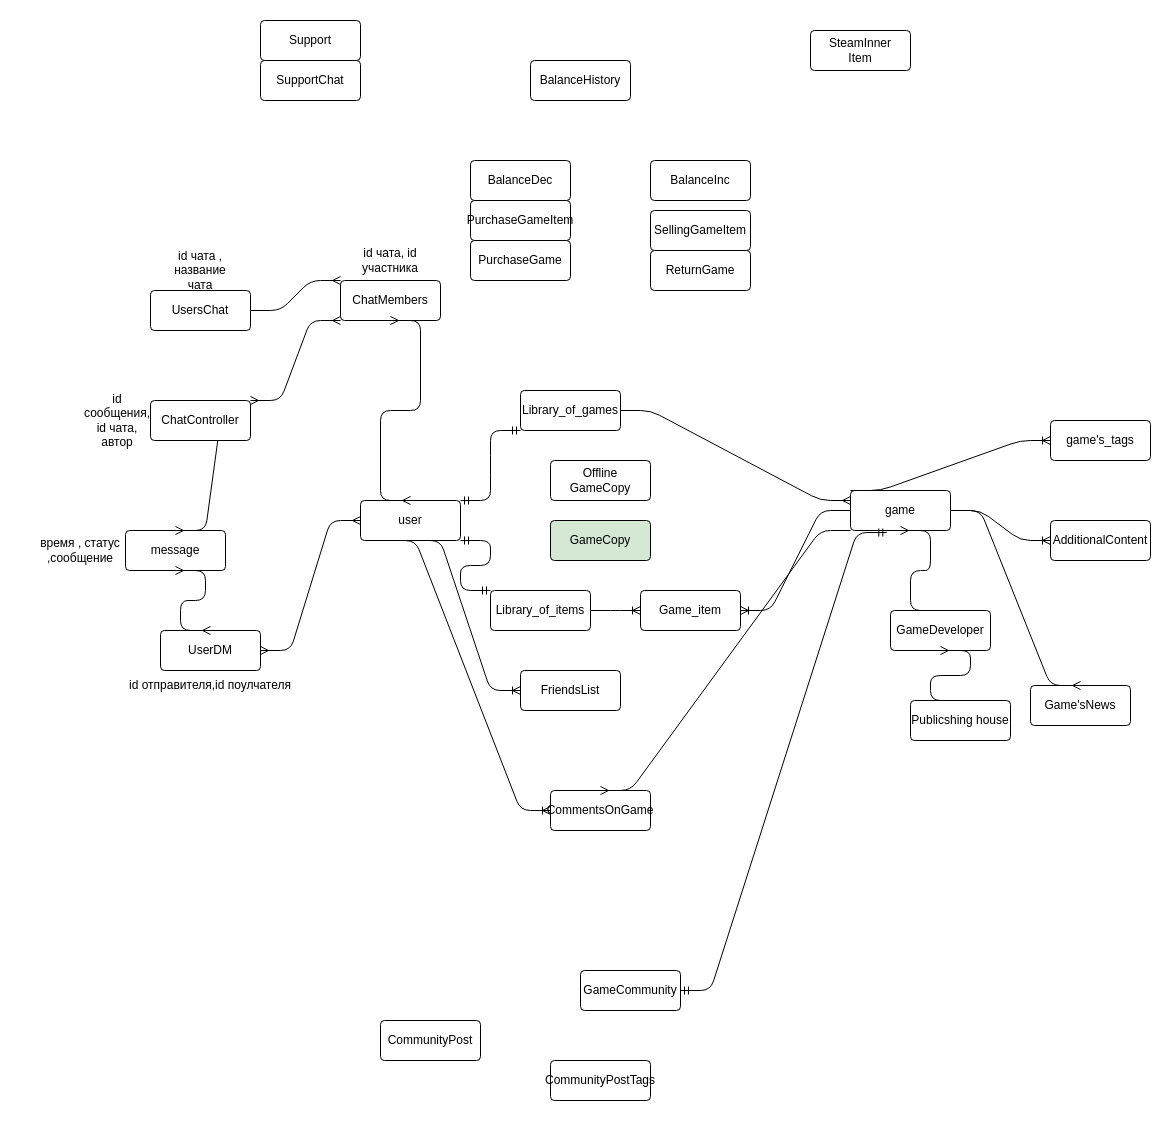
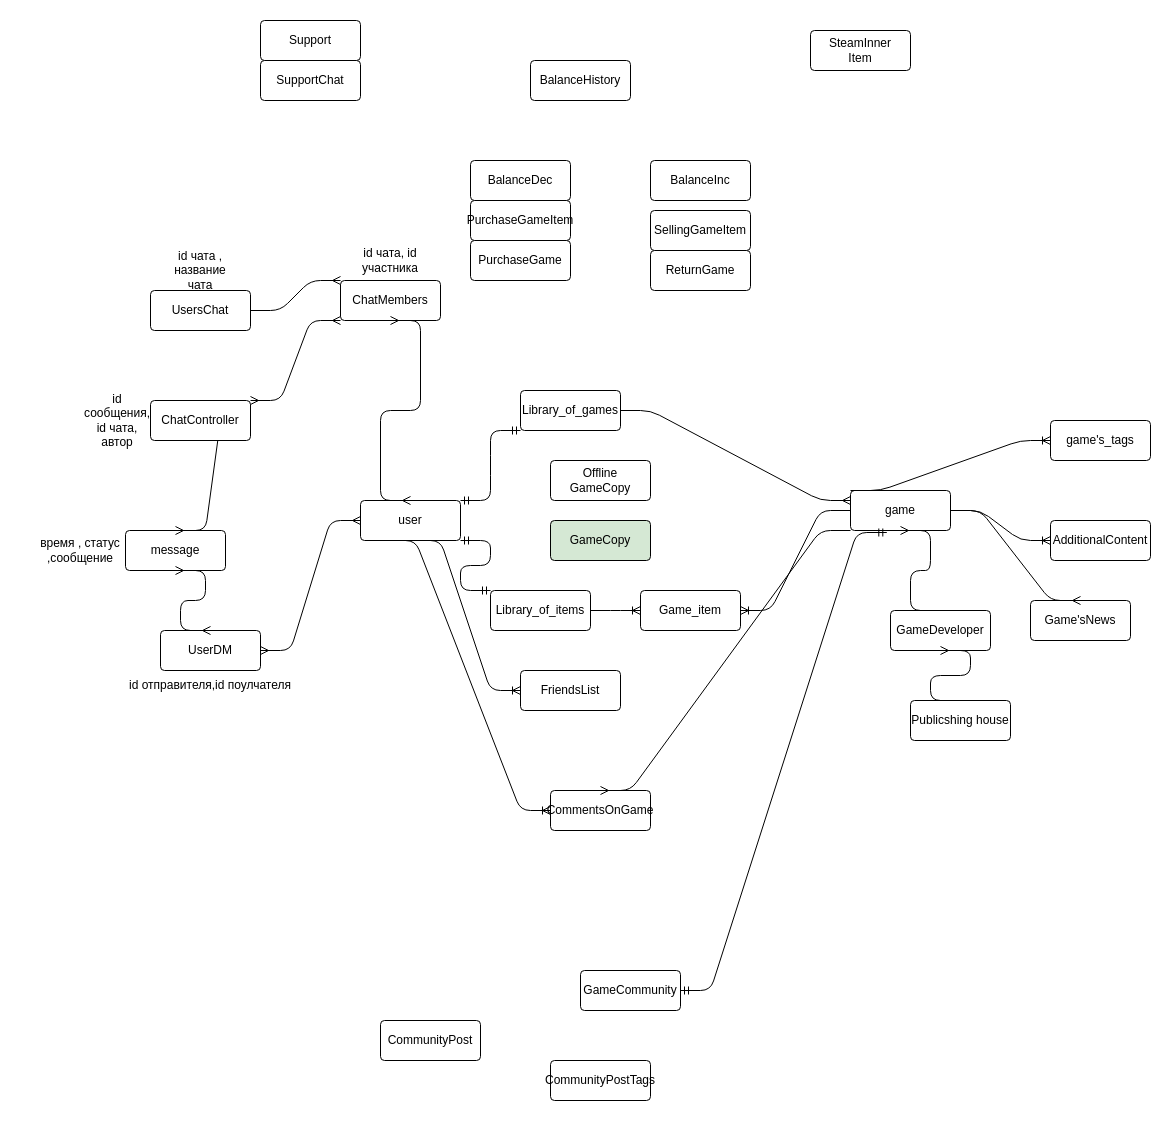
  <mxCell id="0" />
  <mxCell id="1" parent="0" />
  <mxCell id="2" value="user" style="rounded=1;arcSize=10;whiteSpace=wrap;html=1;align=center;" vertex="1" parent="1"><mxGeometry x="360" y="500" width="100" height="40" as="geometry" /></mxCell>
  <mxCell id="3" value="game&lt;br&gt;" style="rounded=1;arcSize=10;whiteSpace=wrap;html=1;align=center;" vertex="1" parent="1"><mxGeometry x="850" y="490" width="100" height="40" as="geometry" /></mxCell>
  <mxCell id="4" value="Game_item&lt;br&gt;" style="rounded=1;arcSize=10;whiteSpace=wrap;html=1;align=center;" vertex="1" parent="1"><mxGeometry x="640" y="590" width="100" height="40" as="geometry" /></mxCell>
  <mxCell id="5" value="Library_of_games&lt;br&gt;" style="rounded=1;arcSize=10;whiteSpace=wrap;html=1;align=center;" vertex="1" parent="1"><mxGeometry x="520" y="390" width="100" height="40" as="geometry" /></mxCell>
  <mxCell id="6" value="Library_of_items" style="rounded=1;arcSize=10;whiteSpace=wrap;html=1;align=center;" vertex="1" parent="1"><mxGeometry x="490" y="590" width="100" height="40" as="geometry" /></mxCell>
  <mxCell id="7" value="Support&lt;br&gt;" style="rounded=1;arcSize=10;whiteSpace=wrap;html=1;align=center;" vertex="1" parent="1"><mxGeometry x="260" y="20" width="100" height="40" as="geometry" /></mxCell>
  <mxCell id="8" value="SteamInner&lt;br&gt;Item" style="rounded=1;arcSize=10;whiteSpace=wrap;html=1;align=center;" vertex="1" parent="1"><mxGeometry x="810" y="30" width="100" height="40" as="geometry" /></mxCell>
  <mxCell id="9" value="GameCommunity" style="rounded=1;arcSize=10;whiteSpace=wrap;html=1;align=center;" vertex="1" parent="1"><mxGeometry x="580" y="970" width="100" height="40" as="geometry" /></mxCell>
  <mxCell id="10" value="FriendsList&lt;br&gt;" style="rounded=1;arcSize=10;whiteSpace=wrap;html=1;align=center;" vertex="1" parent="1"><mxGeometry x="520" y="670" width="100" height="40" as="geometry" /></mxCell>
  <mxCell id="11" value="SupportChat&lt;br&gt;" style="rounded=1;arcSize=10;whiteSpace=wrap;html=1;align=center;" vertex="1" parent="1"><mxGeometry x="260" y="60" width="100" height="40" as="geometry" /></mxCell>
  <mxCell id="12" value="UserDM" style="rounded=1;arcSize=10;whiteSpace=wrap;html=1;align=center;" vertex="1" parent="1"><mxGeometry x="160" y="630" width="100" height="40" as="geometry" /></mxCell>
  <mxCell id="13" value="UsersChat&lt;br&gt;" style="rounded=1;arcSize=10;whiteSpace=wrap;html=1;align=center;" vertex="1" parent="1"><mxGeometry x="150" y="290" width="100" height="40" as="geometry" /></mxCell>
  <mxCell id="14" value="CommentsOnGame&lt;br&gt;" style="rounded=1;arcSize=10;whiteSpace=wrap;html=1;align=center;" vertex="1" parent="1"><mxGeometry x="550" y="790" width="100" height="40" as="geometry" /></mxCell>
- <mxCell id="15" value="Game'sNews" style="rounded=1;arcSize=10;whiteSpace=wrap;html=1;align=center;" vertex="1" parent="1"><mxGeometry x="1030" y="685" width="100" height="40" as="geometry" /></mxCell>
+ <mxCell id="15" value="Game'sNews" style="rounded=1;arcSize=10;whiteSpace=wrap;html=1;align=center;" vertex="1" parent="1"><mxGeometry x="1030" y="600" width="100" height="40" as="geometry" /></mxCell>
  <mxCell id="16" value="AdditionalContent" style="rounded=1;arcSize=10;whiteSpace=wrap;html=1;align=center;" vertex="1" parent="1"><mxGeometry x="1050" y="520" width="100" height="40" as="geometry" /></mxCell>
  <mxCell id="17" value="CommunityPost" style="rounded=1;arcSize=10;whiteSpace=wrap;html=1;align=center;" vertex="1" parent="1"><mxGeometry x="380" y="1020" width="100" height="40" as="geometry" /></mxCell>
  <mxCell id="18" value="CommunityPostTags&lt;br&gt;" style="rounded=1;arcSize=10;whiteSpace=wrap;html=1;align=center;" vertex="1" parent="1"><mxGeometry x="550" y="1060" width="100" height="40" as="geometry" /></mxCell>
  <mxCell id="19" value="GameCopy" style="rounded=1;arcSize=10;whiteSpace=wrap;html=1;align=center;fillColor=#d5e8d4;" vertex="1" parent="1"><mxGeometry x="550" y="520" width="100" height="40" as="geometry" /></mxCell>
  <mxCell id="20" value="Offline&lt;br&gt;GameCopy" style="rounded=1;arcSize=10;whiteSpace=wrap;html=1;align=center;" vertex="1" parent="1"><mxGeometry x="550" y="460" width="100" height="40" as="geometry" /></mxCell>
  <mxCell id="21" value="PurchaseGameItem" style="rounded=1;arcSize=10;whiteSpace=wrap;html=1;align=center;" vertex="1" parent="1"><mxGeometry x="470" y="200" width="100" height="40" as="geometry" /></mxCell>
  <mxCell id="22" value="PurchaseGame&lt;br&gt;" style="rounded=1;arcSize=10;whiteSpace=wrap;html=1;align=center;" vertex="1" parent="1"><mxGeometry x="470" y="240" width="100" height="40" as="geometry" /></mxCell>
  <mxCell id="23" value="BalanceDec" style="rounded=1;arcSize=10;whiteSpace=wrap;html=1;align=center;" vertex="1" parent="1"><mxGeometry x="470" y="160" width="100" height="40" as="geometry" /></mxCell>
  <mxCell id="24" value="BalanceInc" style="rounded=1;arcSize=10;whiteSpace=wrap;html=1;align=center;" vertex="1" parent="1"><mxGeometry x="650" y="160" width="100" height="40" as="geometry" /></mxCell>
  <mxCell id="25" value="SellingGameItem" style="rounded=1;arcSize=10;whiteSpace=wrap;html=1;align=center;" vertex="1" parent="1"><mxGeometry x="650" y="210" width="100" height="40" as="geometry" /></mxCell>
  <mxCell id="26" value="ReturnGame&lt;br&gt;" style="rounded=1;arcSize=10;whiteSpace=wrap;html=1;align=center;" vertex="1" parent="1"><mxGeometry x="650" y="250" width="100" height="40" as="geometry" /></mxCell>
  <mxCell id="27" value="GameDeveloper&lt;br&gt;" style="rounded=1;arcSize=10;whiteSpace=wrap;html=1;align=center;" vertex="1" parent="1"><mxGeometry x="890" y="610" width="100" height="40" as="geometry" /></mxCell>
  <mxCell id="28" value="Publicshing house" style="rounded=1;arcSize=10;whiteSpace=wrap;html=1;align=center;" vertex="1" parent="1"><mxGeometry x="910" y="700" width="100" height="40" as="geometry" /></mxCell>
  <mxCell id="29" value="BalanceHistory" style="rounded=1;arcSize=10;whiteSpace=wrap;html=1;align=center;" vertex="1" parent="1"><mxGeometry x="530" y="60" width="100" height="40" as="geometry" /></mxCell>
  <mxCell id="30" value="" style="edgeStyle=entityRelationEdgeStyle;fontSize=12;html=1;endArrow=ERoneToMany;exitX=0.5;exitY=1;exitDx=0;exitDy=0;" edge="1" parent="1" source="2" target="10"><mxGeometry width="100" height="100" relative="1" as="geometry"><mxPoint x="260" y="660" as="sourcePoint" /><mxPoint x="360" y="560" as="targetPoint" /></mxGeometry></mxCell>
  <mxCell id="31" value="message&lt;br&gt;" style="rounded=1;arcSize=10;whiteSpace=wrap;html=1;align=center;" vertex="1" parent="1"><mxGeometry x="125" y="530" width="100" height="40" as="geometry" /></mxCell>
  <mxCell id="32" value="время , статус ,сообщение" style="text;html=1;strokeColor=none;fillColor=none;align=center;verticalAlign=middle;whiteSpace=wrap;rounded=0;" vertex="1" parent="1"><mxGeometry x="20" y="540" width="120" height="20" as="geometry" /></mxCell>
  <mxCell id="33" value="id отправителя,id поулчателя" style="text;html=1;strokeColor=none;fillColor=none;align=center;verticalAlign=middle;whiteSpace=wrap;rounded=0;" vertex="1" parent="1"><mxGeometry x="125" y="670" width="170" height="30" as="geometry" /></mxCell>
  <mxCell id="34" value="" style="edgeStyle=entityRelationEdgeStyle;fontSize=12;html=1;endArrow=ERmany;startArrow=ERmany;entryX=0.5;entryY=0;entryDx=0;entryDy=0;exitX=0.5;exitY=1;exitDx=0;exitDy=0;" edge="1" parent="1" source="31" target="12"><mxGeometry width="100" height="100" relative="1" as="geometry"><mxPoint x="690" y="510" as="sourcePoint" /><mxPoint x="790" y="410" as="targetPoint" /></mxGeometry></mxCell>
  <mxCell id="35" value="" style="edgeStyle=entityRelationEdgeStyle;fontSize=12;html=1;endArrow=ERmany;startArrow=ERmany;entryX=1;entryY=0.5;entryDx=0;entryDy=0;exitX=0;exitY=0.5;exitDx=0;exitDy=0;" edge="1" parent="1" source="2" target="12"><mxGeometry width="100" height="100" relative="1" as="geometry"><mxPoint x="690" y="510" as="sourcePoint" /><mxPoint x="790" y="410" as="targetPoint" /></mxGeometry></mxCell>
  <mxCell id="36" value="id чата , название чата" style="text;html=1;strokeColor=none;fillColor=none;align=center;verticalAlign=middle;whiteSpace=wrap;rounded=0;" vertex="1" parent="1"><mxGeometry x="180" y="260" width="40" height="20" as="geometry" /></mxCell>
  <mxCell id="37" value="ChatMembers" style="rounded=1;arcSize=10;whiteSpace=wrap;html=1;align=center;" vertex="1" parent="1"><mxGeometry x="340" y="280" width="100" height="40" as="geometry" /></mxCell>
  <mxCell id="38" value="id чата, id участника" style="text;html=1;strokeColor=none;fillColor=none;align=center;verticalAlign=middle;whiteSpace=wrap;rounded=0;" vertex="1" parent="1"><mxGeometry x="370" y="250" width="40" height="20" as="geometry" /></mxCell>
  <mxCell id="39" value="" style="edgeStyle=entityRelationEdgeStyle;fontSize=12;html=1;endArrow=ERmany;startArrow=ERmany;exitX=1;exitY=0.5;exitDx=0;exitDy=0;entryX=0.5;entryY=0;entryDx=0;entryDy=0;" edge="1" parent="1" source="41" target="31"><mxGeometry width="100" height="100" relative="1" as="geometry"><mxPoint x="240" y="470" as="sourcePoint" /><mxPoint x="340" y="370" as="targetPoint" /></mxGeometry></mxCell>
  <mxCell id="40" value="" style="edgeStyle=entityRelationEdgeStyle;fontSize=12;html=1;endArrow=ERmany;entryX=0;entryY=0;entryDx=0;entryDy=0;exitX=1;exitY=0.5;exitDx=0;exitDy=0;" edge="1" parent="1" source="13" target="37"><mxGeometry width="100" height="100" relative="1" as="geometry"><mxPoint x="240" y="400" as="sourcePoint" /><mxPoint x="340" y="300" as="targetPoint" /></mxGeometry></mxCell>
  <mxCell id="41" value="ChatController" style="rounded=1;arcSize=10;whiteSpace=wrap;html=1;align=center;" vertex="1" parent="1"><mxGeometry x="150" y="400" width="100" height="40" as="geometry" /></mxCell>
  <mxCell id="42" value="" style="edgeStyle=entityRelationEdgeStyle;fontSize=12;html=1;endArrow=ERmany;startArrow=ERmany;entryX=0.5;entryY=0;entryDx=0;entryDy=0;exitX=0.5;exitY=1;exitDx=0;exitDy=0;" edge="1" parent="1" source="37" target="2"><mxGeometry width="100" height="100" relative="1" as="geometry"><mxPoint x="340" y="530" as="sourcePoint" /><mxPoint x="440" y="430" as="targetPoint" /></mxGeometry></mxCell>
  <mxCell id="43" value="id сообщения, id чата, автор" style="text;html=1;strokeColor=none;fillColor=none;align=center;verticalAlign=middle;whiteSpace=wrap;rounded=0;" vertex="1" parent="1"><mxGeometry x="97" y="410" width="40" height="20" as="geometry" /></mxCell>
  <mxCell id="44" style="edgeStyle=orthogonalEdgeStyle;rounded=0;orthogonalLoop=1;jettySize=auto;html=1;exitX=0.5;exitY=1;exitDx=0;exitDy=0;" edge="1" parent="1" source="43" target="43"><mxGeometry relative="1" as="geometry" /></mxCell>
  <mxCell id="45" value="" style="edgeStyle=entityRelationEdgeStyle;fontSize=12;html=1;endArrow=ERmany;startArrow=ERmany;entryX=0;entryY=1;entryDx=0;entryDy=0;exitX=1;exitY=0;exitDx=0;exitDy=0;" edge="1" parent="1" source="41" target="37"><mxGeometry width="100" height="100" relative="1" as="geometry"><mxPoint x="330" y="520" as="sourcePoint" /><mxPoint x="430" y="420" as="targetPoint" /></mxGeometry></mxCell>
  <mxCell id="46" value="" style="edgeStyle=entityRelationEdgeStyle;fontSize=12;html=1;endArrow=ERmandOne;startArrow=ERmandOne;entryX=0;entryY=1;entryDx=0;entryDy=0;exitX=1;exitY=0;exitDx=0;exitDy=0;" edge="1" parent="1" source="2" target="5"><mxGeometry width="100" height="100" relative="1" as="geometry"><mxPoint x="380" y="520" as="sourcePoint" /><mxPoint x="480" y="420" as="targetPoint" /></mxGeometry></mxCell>
  <mxCell id="47" value="" style="edgeStyle=entityRelationEdgeStyle;fontSize=12;html=1;endArrow=ERmandOne;startArrow=ERmandOne;entryX=1;entryY=1;entryDx=0;entryDy=0;exitX=0;exitY=0;exitDx=0;exitDy=0;" edge="1" parent="1" source="6" target="2"><mxGeometry width="100" height="100" relative="1" as="geometry"><mxPoint x="380" y="520" as="sourcePoint" /><mxPoint x="480" y="420" as="targetPoint" /></mxGeometry></mxCell>
  <mxCell id="48" value="" style="edgeStyle=entityRelationEdgeStyle;fontSize=12;html=1;endArrow=ERoneToMany;entryX=1;entryY=0.5;entryDx=0;entryDy=0;exitX=0;exitY=0.5;exitDx=0;exitDy=0;" edge="1" parent="1" source="3" target="4"><mxGeometry width="100" height="100" relative="1" as="geometry"><mxPoint x="770" y="640" as="sourcePoint" /><mxPoint x="870" y="540" as="targetPoint" /></mxGeometry></mxCell>
  <mxCell id="49" value="" style="edgeStyle=entityRelationEdgeStyle;fontSize=12;html=1;endArrow=ERoneToMany;entryX=0;entryY=0.5;entryDx=0;entryDy=0;exitX=1;exitY=0.5;exitDx=0;exitDy=0;" edge="1" parent="1" source="6" target="4"><mxGeometry width="100" height="100" relative="1" as="geometry"><mxPoint x="380" y="520" as="sourcePoint" /><mxPoint x="480" y="420" as="targetPoint" /></mxGeometry></mxCell>
  <mxCell id="50" value="" style="edgeStyle=entityRelationEdgeStyle;fontSize=12;html=1;endArrow=ERmany;exitX=1;exitY=0.5;exitDx=0;exitDy=0;entryX=0.5;entryY=0;entryDx=0;entryDy=0;" edge="1" parent="1" source="3" target="15"><mxGeometry width="100" height="100" relative="1" as="geometry"><mxPoint x="780" y="420" as="sourcePoint" /><mxPoint x="880" y="320" as="targetPoint" /></mxGeometry></mxCell>
  <mxCell id="51" value="" style="edgeStyle=entityRelationEdgeStyle;fontSize=12;html=1;endArrow=ERoneToMany;entryX=0;entryY=0.5;entryDx=0;entryDy=0;exitX=1;exitY=0.5;exitDx=0;exitDy=0;" edge="1" parent="1" source="3" target="16"><mxGeometry width="100" height="100" relative="1" as="geometry"><mxPoint x="780" y="420" as="sourcePoint" /><mxPoint x="880" y="320" as="targetPoint" /></mxGeometry></mxCell>
  <mxCell id="52" value="game's_tags" style="rounded=1;arcSize=10;whiteSpace=wrap;html=1;align=center;" vertex="1" parent="1"><mxGeometry x="1050" y="420" width="100" height="40" as="geometry" /></mxCell>
  <mxCell id="53" value="" style="edgeStyle=entityRelationEdgeStyle;fontSize=12;html=1;endArrow=ERoneToMany;exitX=0;exitY=0;exitDx=0;exitDy=0;entryX=0;entryY=0.5;entryDx=0;entryDy=0;" edge="1" parent="1" source="3" target="52"><mxGeometry width="100" height="100" relative="1" as="geometry"><mxPoint x="780" y="520" as="sourcePoint" /><mxPoint x="880" y="420" as="targetPoint" /></mxGeometry></mxCell>
  <mxCell id="54" value="" style="edgeStyle=entityRelationEdgeStyle;fontSize=12;html=1;endArrow=ERmany;exitX=0;exitY=1;exitDx=0;exitDy=0;entryX=0.5;entryY=0;entryDx=0;entryDy=0;" edge="1" parent="1" source="3" target="14"><mxGeometry width="100" height="100" relative="1" as="geometry"><mxPoint x="780" y="600" as="sourcePoint" /><mxPoint x="880" y="500" as="targetPoint" /></mxGeometry></mxCell>
  <mxCell id="55" value="" style="edgeStyle=entityRelationEdgeStyle;fontSize=12;html=1;endArrow=ERoneToMany;entryX=0;entryY=0.5;entryDx=0;entryDy=0;exitX=0.25;exitY=1;exitDx=0;exitDy=0;" edge="1" parent="1" source="2" target="14"><mxGeometry width="100" height="100" relative="1" as="geometry"><mxPoint x="620" y="750" as="sourcePoint" /><mxPoint x="720" y="650" as="targetPoint" /></mxGeometry></mxCell>
  <mxCell id="56" value="" style="edgeStyle=entityRelationEdgeStyle;fontSize=12;html=1;endArrow=ERmany;exitX=1;exitY=0.5;exitDx=0;exitDy=0;entryX=0;entryY=0.25;entryDx=0;entryDy=0;" edge="1" parent="1" source="5" target="3"><mxGeometry width="100" height="100" relative="1" as="geometry"><mxPoint x="780" y="600" as="sourcePoint" /><mxPoint x="830" y="490" as="targetPoint" /></mxGeometry></mxCell>
  <mxCell id="57" value="" style="edgeStyle=entityRelationEdgeStyle;fontSize=12;html=1;endArrow=ERmany;exitX=0.5;exitY=0;exitDx=0;exitDy=0;entryX=0.5;entryY=1;entryDx=0;entryDy=0;" edge="1" parent="1" source="28" target="27"><mxGeometry width="100" height="100" relative="1" as="geometry"><mxPoint x="780" y="640" as="sourcePoint" /><mxPoint x="880" y="540" as="targetPoint" /></mxGeometry></mxCell>
  <mxCell id="58" value="" style="edgeStyle=entityRelationEdgeStyle;fontSize=12;html=1;endArrow=ERmany;exitX=0.5;exitY=0;exitDx=0;exitDy=0;entryX=0.5;entryY=1;entryDx=0;entryDy=0;" edge="1" parent="1" source="27" target="3"><mxGeometry width="100" height="100" relative="1" as="geometry"><mxPoint x="780" y="640" as="sourcePoint" /><mxPoint x="880" y="540" as="targetPoint" /></mxGeometry></mxCell>
  <mxCell id="59" value="" style="edgeStyle=entityRelationEdgeStyle;fontSize=12;html=1;endArrow=ERmandOne;startArrow=ERmandOne;exitX=1;exitY=0.5;exitDx=0;exitDy=0;entryX=0.363;entryY=1.05;entryDx=0;entryDy=0;entryPerimeter=0;" edge="1" parent="1" source="9" target="3"><mxGeometry width="100" height="100" relative="1" as="geometry"><mxPoint x="650" y="920" as="sourcePoint" /><mxPoint x="750" y="820" as="targetPoint" /></mxGeometry></mxCell>
